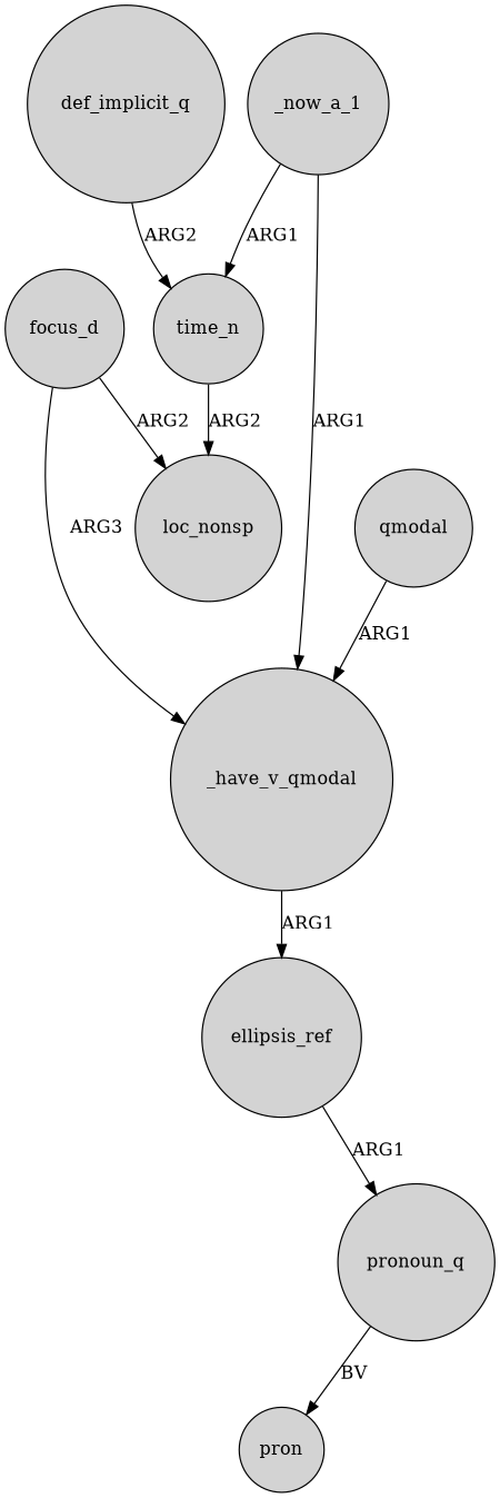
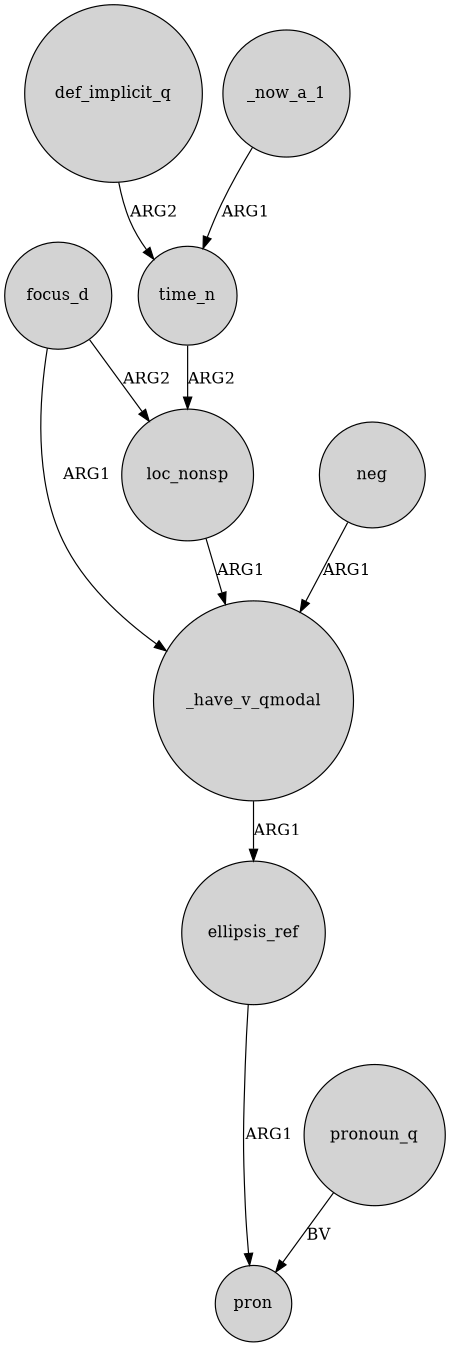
  digraph {
    node [shape=circle style=filled]
    ellipsis_ref
    pron
    focus_d
    loc_nonsp
    _have_v_qmodal
    time_n
-   neg [label=qmodal]
+   neg
    def_implicit_q
    _now_a_1
    pronoun_q
-   ellipsis_ref -> pronoun_q [label=ARG1]
+   ellipsis_ref -> pron [label=ARG1]
    focus_d -> loc_nonsp [label=ARG2]
-   focus_d -> _have_v_qmodal [label=ARG3]
-   _now_a_1 -> _have_v_qmodal [label=ARG1]
+   focus_d -> _have_v_qmodal [label=ARG1]
+   loc_nonsp -> _have_v_qmodal [label=ARG1]
    _have_v_qmodal -> ellipsis_ref [label=ARG1]
    time_n -> loc_nonsp [label=ARG2]
    neg -> _have_v_qmodal [label=ARG1]
    def_implicit_q -> time_n [label=ARG2]
    _now_a_1 -> time_n [label=ARG1]
    pronoun_q -> pron [label=BV]
  }
